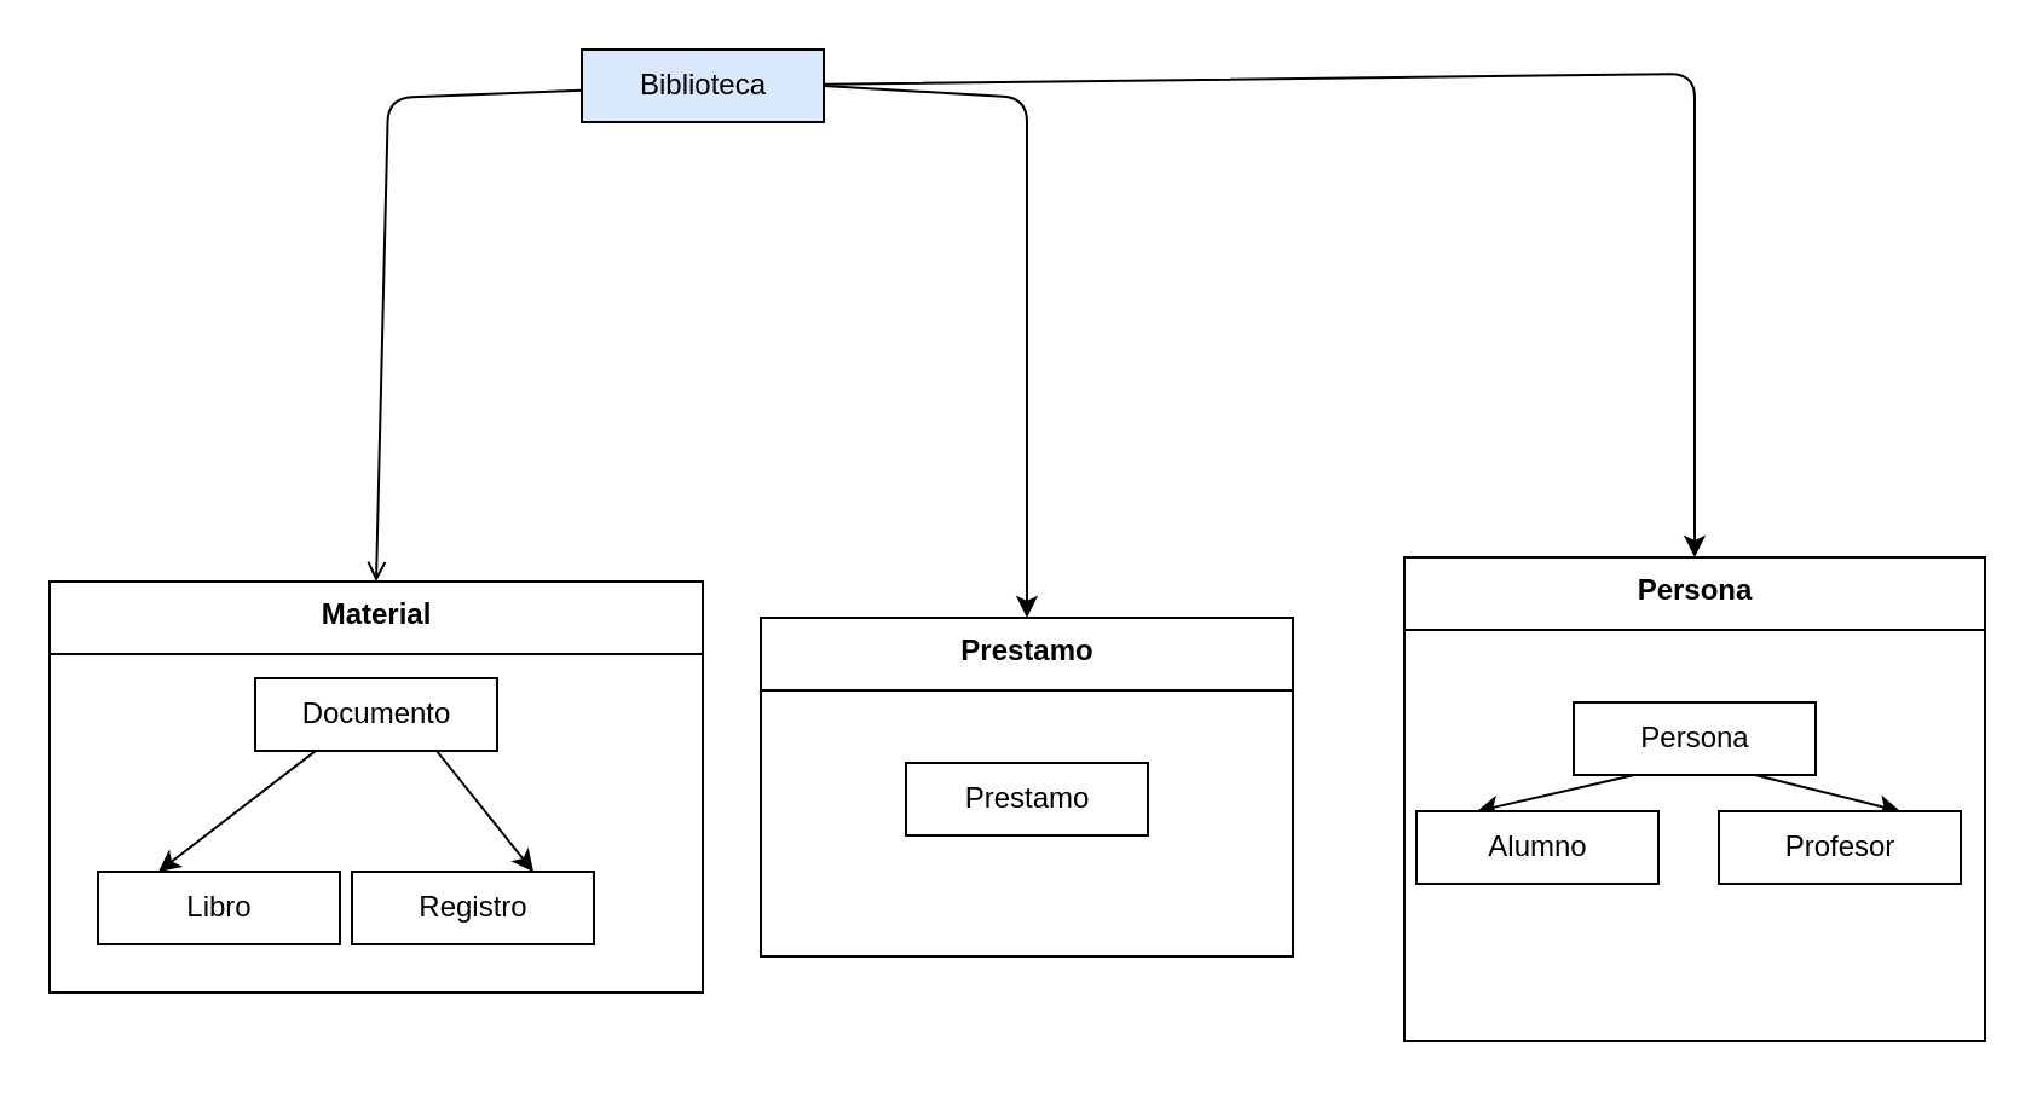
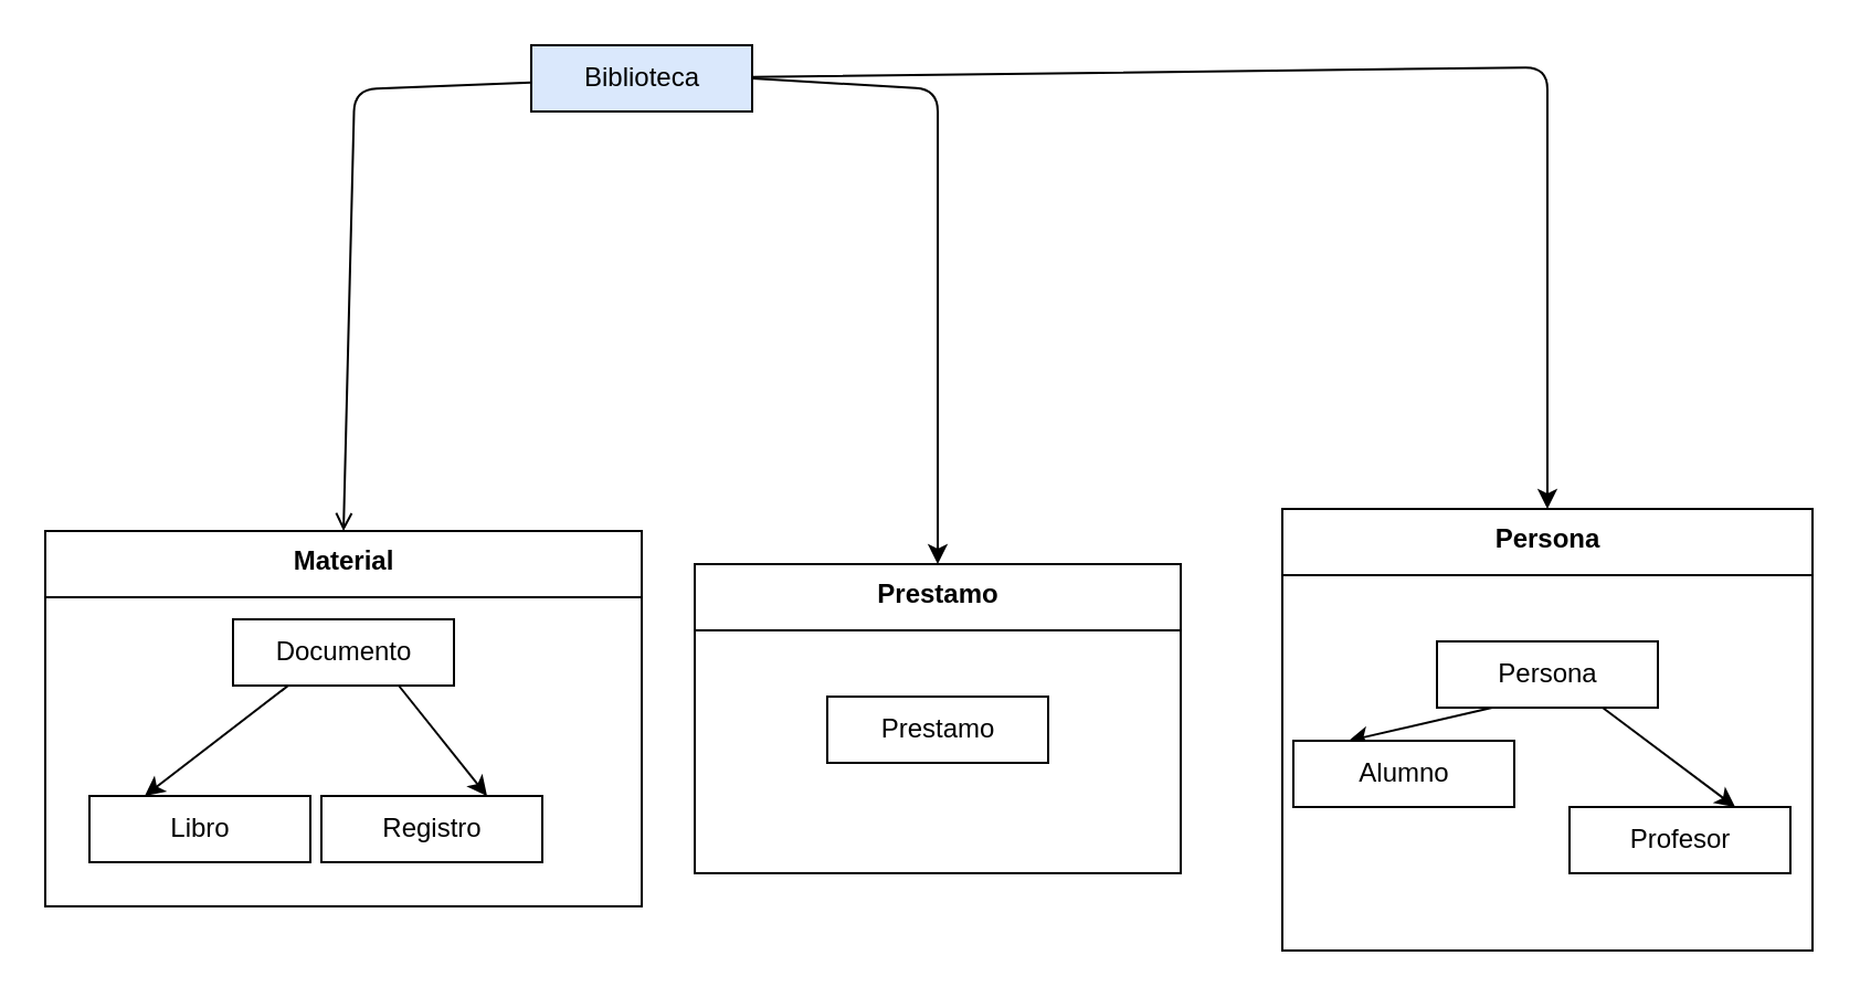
  <mxCell id="0" />
  <mxCell id="1" parent="0" />
  <mxCell id="2" value="Material" style="swimlane;fontStyle=1;align=center;verticalAlign=top;childLayout=stackLayout;horizontal=1;startSize=30;horizontalStack=0;resizeParent=1;resizeParentMax=0;resizeLast=0;collapsible=0;marginBottom=0;html=1;" vertex="1" parent="1"><mxGeometry x="20" y="240" width="270" height="170" as="geometry" /></mxCell>
  <mxCell id="3" value="" style="swimlane;fontStyle=1;align=center;verticalAlign=top;horizontal=1;startSize=0;collapsible=0;marginBottom=0;html=1;strokeColor=none;fillColor=none;" vertex="1" parent="2"><mxGeometry y="30" width="270" height="140" as="geometry" /></mxCell>
  <mxCell id="4" style="edgeStyle=none;html=1;exitX=0.25;exitY=1;exitDx=0;exitDy=0;entryX=0.25;entryY=0;entryDx=0;entryDy=0;" edge="1" parent="3" source="5" target="6"><mxGeometry relative="1" as="geometry" /></mxCell>
  <mxCell id="5" value="Documento" style="html=1;align=center;verticalAlign=middle;rotatable=0;" vertex="1" parent="3"><mxGeometry width="100" height="30" relative="1" as="geometry"><mxPoint x="85" y="10" as="offset" /></mxGeometry></mxCell>
  <mxCell id="6" value="Libro" style="html=1;align=center;verticalAlign=middle;rotatable=0;" vertex="1" parent="3"><mxGeometry width="100" height="30" relative="1" as="geometry"><mxPoint x="20" y="90" as="offset" /></mxGeometry></mxCell>
  <mxCell id="7" style="edgeStyle=none;html=1;exitX=0.75;exitY=1;exitDx=0;exitDy=0;entryX=0.75;entryY=0;entryDx=0;entryDy=0;" edge="1" parent="3" target="8" source="5"><mxGeometry relative="1" as="geometry"><mxPoint x="240" y="40" as="sourcePoint" /></mxGeometry></mxCell>
  <mxCell id="8" value="Registro" style="html=1;align=center;verticalAlign=middle;rotatable=0;" vertex="1" parent="3"><mxGeometry x="125" y="90" width="100" height="30" as="geometry" /></mxCell>
  <mxCell id="9" value="Prestamo" style="swimlane;fontStyle=1;align=center;verticalAlign=top;childLayout=stackLayout;horizontal=1;startSize=30;horizontalStack=0;resizeParent=1;resizeParentMax=0;resizeLast=0;collapsible=0;marginBottom=0;html=1;" vertex="1" parent="1"><mxGeometry x="314" y="255" width="220" height="140" as="geometry" /></mxCell>
  <mxCell id="10" value="" style="swimlane;fontStyle=1;align=center;verticalAlign=top;horizontal=1;startSize=0;collapsible=0;marginBottom=0;html=1;strokeColor=none;fillColor=none;" vertex="1" parent="9"><mxGeometry y="30" width="220" height="110" as="geometry" /></mxCell>
  <mxCell id="11" value="Prestamo" style="html=1;align=center;verticalAlign=middle;rotatable=0;" vertex="1" parent="10"><mxGeometry width="100" height="30" relative="1" as="geometry"><mxPoint x="60" y="30" as="offset" /></mxGeometry></mxCell>
  <mxCell id="12" style="edgeStyle=none;html=1;entryX=0.5;entryY=0;entryDx=0;entryDy=0;exitX=1;exitY=0.5;exitDx=0;exitDy=0;" edge="1" parent="1" source="15" target="9"><mxGeometry relative="1" as="geometry"><Array as="points"><mxPoint x="424" y="40" /></Array></mxGeometry></mxCell>
  <mxCell id="13" style="edgeStyle=none;html=1;entryX=0.5;entryY=0;entryDx=0;entryDy=0;endArrow=open;" edge="1" parent="1" source="15" target="2"><mxGeometry relative="1" as="geometry"><Array as="points"><mxPoint x="160" y="40" /></Array></mxGeometry></mxCell>
  <mxCell id="14" style="edgeStyle=none;html=1;entryX=0.5;entryY=0;entryDx=0;entryDy=0;" edge="1" parent="1" source="15" target="16"><mxGeometry relative="1" as="geometry"><Array as="points"><mxPoint x="700" y="30" /></Array></mxGeometry></mxCell>
  <mxCell id="15" value="Biblioteca" style="html=1;align=center;verticalAlign=middle;rotatable=0;fillColor=#dae8fc;" vertex="1" parent="1"><mxGeometry x="240" y="20" width="100" height="30" as="geometry" /></mxCell>
  <mxCell id="16" value="Persona" style="swimlane;fontStyle=1;align=center;verticalAlign=top;childLayout=stackLayout;horizontal=1;startSize=30;horizontalStack=0;resizeParent=1;resizeParentMax=0;resizeLast=0;collapsible=0;marginBottom=0;html=1;" vertex="1" parent="1"><mxGeometry x="580" y="230" width="240" height="200" as="geometry" /></mxCell>
  <mxCell id="17" value="" style="swimlane;fontStyle=1;align=center;verticalAlign=top;horizontal=1;startSize=0;collapsible=0;marginBottom=0;html=1;strokeColor=none;fillColor=none;" vertex="1" parent="16"><mxGeometry y="30" width="240" height="170" as="geometry" /></mxCell>
  <mxCell id="18" style="edgeStyle=none;html=1;exitX=0.25;exitY=1;exitDx=0;exitDy=0;entryX=0.25;entryY=0;entryDx=0;entryDy=0;" edge="1" parent="17" source="20" target="21"><mxGeometry relative="1" as="geometry" /></mxCell>
  <mxCell id="19" style="edgeStyle=none;html=1;exitX=0.75;exitY=1;exitDx=0;exitDy=0;entryX=0.75;entryY=0;entryDx=0;entryDy=0;" edge="1" parent="17" source="20" target="22"><mxGeometry relative="1" as="geometry" /></mxCell>
  <mxCell id="20" value="Persona" style="html=1;align=center;verticalAlign=middle;rotatable=0;" vertex="1" parent="17"><mxGeometry width="100" height="30" relative="1" as="geometry"><mxPoint x="70" y="30" as="offset" /></mxGeometry></mxCell>
  <mxCell id="21" value="Alumno" style="html=1;align=center;verticalAlign=middle;rotatable=0;" vertex="1" parent="17"><mxGeometry x="5" y="75" width="100" height="30" as="geometry" /></mxCell>
- <mxCell id="22" value="Profesor" style="html=1;align=center;verticalAlign=middle;rotatable=0;" vertex="1" parent="17"><mxGeometry x="130" y="75" width="100" height="30" as="geometry" /></mxCell>
+ <mxCell id="22" value="Profesor" style="html=1;align=center;verticalAlign=middle;rotatable=0;" vertex="1" parent="17"><mxGeometry x="130" y="105" width="100" height="30" as="geometry" /></mxCell>
